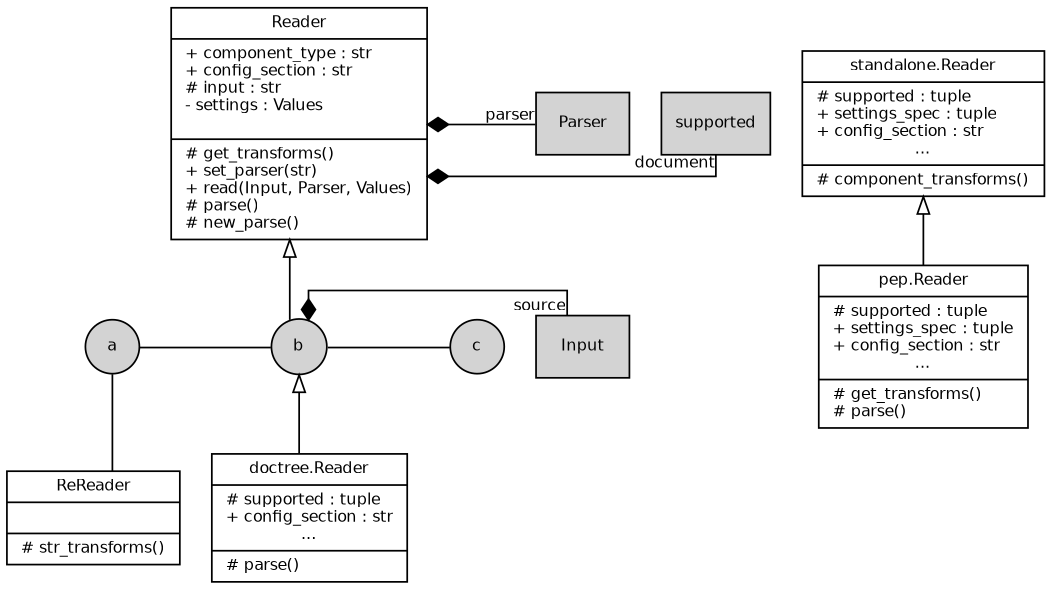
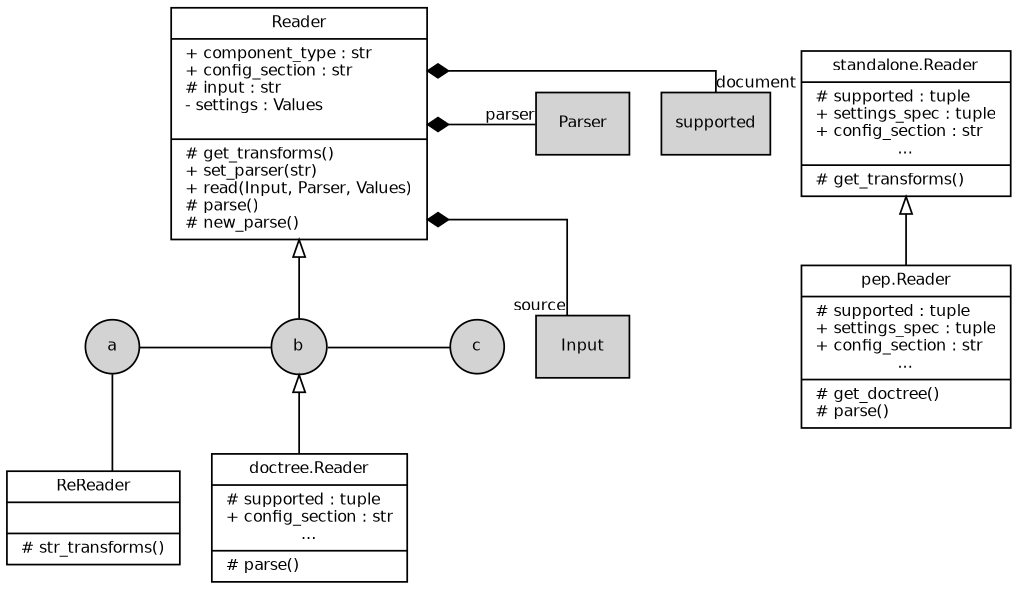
  digraph {
    fontname="Bitstream Vera Sans"
    fontsize=9
    ranksep=0.2
    splines=ortho
    node [fillcolor=lightgrey fontname="Bitstream Vera Sans" fontsize=9 shape=record style=filled]
    edge [arrowtail=empty dir=back fontname="Bitstream Vera Sans" fontsize=9]
    a [height=0 shape=circle width=0]
    b [height=0 shape=circle width=0]
    c [height=0 shape=circle width=0]
    n4 [label="{ReReader\n        |\n        |# str_transforms()\l}" fillcolor="" style=""]
    n5 [label="{doctree.Reader\n        |# supported : tuple\l+ config_section : str\l...\n        |# parse()\l}" fillcolor="" style=""]
    n6 [label="{Reader\n        |+ component_type : str\l+ config_section : str\l# input : str\l- settings : Values\l\n        |# get_transforms()\l+ set_parser(str)\l+ read(Input, Parser, Values)\l# parse()\l# new_parse()\l}" fillcolor="" style=""]
    Parser
    Input
    n9 [label=supported]
-   n10 [label="{standalone.Reader\n        |# supported : tuple\l+ settings_spec : tuple\l+ config_section : str\l...\n        |# component_transforms()\l}" fillcolor="" style=""]
-   n11 [label="{pep.Reader\n        |# supported : tuple\l+ settings_spec : tuple\l+ config_section : str\l...\n        |# get_transforms()\l# parse()\l}" fillcolor="" style=""]
+   n10 [label="{standalone.Reader\n        |# supported : tuple\l+ settings_spec : tuple\l+ config_section : str\l...\n        |# get_transforms()\l}" fillcolor="" style=""]
+   n11 [label="{pep.Reader\n        |# supported : tuple\l+ settings_spec : tuple\l+ config_section : str\l...\n        |# get_doctree()\l# parse()\l}" fillcolor="" style=""]
    subgraph sub_1 {
      rank=same
      a
      b
      c
    }
    a -> b [arrowhead=none arrowtail=none dir=none minlen=4.0]
    a -> n4 [arrowhead=none arrowtail=none dir=none]
    b -> c [arrowhead=none arrowtail=none dir=none minlen=4.0]
    b -> n5
    n6 -> b
    n6 -> Parser [arrowtail=diamond constraint=false headlabel=" parser" minlen=3]
-   b -> Input [arrowtail=diamond constraint=false headlabel=" source"]
+   n6 -> Input [arrowtail=diamond constraint=false headlabel=" source"]
    n6 -> n9 [arrowtail=diamond constraint=false headlabel=document minlen=4]
    Parser -> Input [style=invis]
    n10 -> n11
  }
